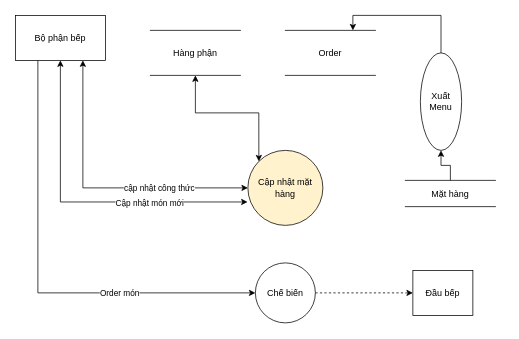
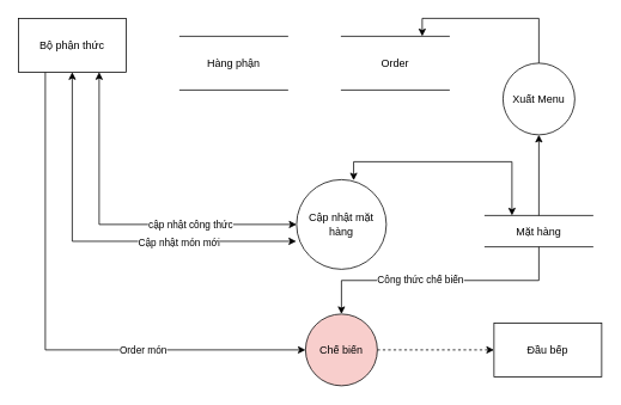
  <mxCell id="0" />
  <mxCell id="1" parent="0" />
- <mxCell id="2" value="Cập nhật mặt hàng" style="ellipse;whiteSpace=wrap;html=1;aspect=fixed;fillColor=#fff2cc;" vertex="1" parent="1"><mxGeometry x="330" y="200" width="100" height="100" as="geometry" /></mxCell>
+ <mxCell id="2" value="Cập nhật mặt hàng" style="ellipse;whiteSpace=wrap;html=1;aspect=fixed;" vertex="1" parent="1"><mxGeometry x="330" y="200" width="100" height="100" as="geometry" /></mxCell>
  <mxCell id="3" style="edgeStyle=orthogonalEdgeStyle;rounded=0;orthogonalLoop=1;jettySize=auto;html=1;entryX=0.75;entryY=0;entryDx=0;entryDy=0;exitX=0.5;exitY=0;exitDx=0;exitDy=0;" edge="1" parent="1" source="4" target="10"><mxGeometry relative="1" as="geometry" /></mxCell>
- <mxCell id="4" value="Xuất Menu" style="ellipse;whiteSpace=wrap;html=1;aspect=fixed;" vertex="1" parent="1"><mxGeometry x="560" y="70" width="55" height="130" as="geometry" /></mxCell>
+ <mxCell id="4" value="Xuất Menu" style="ellipse;whiteSpace=wrap;html=1;aspect=fixed;" vertex="1" parent="1"><mxGeometry x="560" y="70" width="80" height="80" as="geometry" /></mxCell>
  <mxCell id="5" style="edgeStyle=orthogonalEdgeStyle;rounded=0;orthogonalLoop=1;jettySize=auto;html=1;entryX=0.5;entryY=1;entryDx=0;entryDy=0;" edge="1" parent="1" source="9" target="4"><mxGeometry relative="1" as="geometry" /></mxCell>
+ <mxCell id="6" style="edgeStyle=orthogonalEdgeStyle;rounded=0;orthogonalLoop=1;jettySize=auto;html=1;exitX=0.25;exitY=0;exitDx=0;exitDy=0;entryX=0.636;entryY=0.008;entryDx=0;entryDy=0;entryPerimeter=0;startArrow=classic;startFill=1;" edge="1" parent="1" source="9" target="2"><mxGeometry relative="1" as="geometry" /></mxCell>
+ <mxCell id="7" style="edgeStyle=orthogonalEdgeStyle;rounded=0;orthogonalLoop=1;jettySize=auto;html=1;exitX=0.5;exitY=1;exitDx=0;exitDy=0;startArrow=none;startFill=0;" edge="1" parent="1" source="9" target="21"><mxGeometry relative="1" as="geometry" /></mxCell>
+ <mxCell id="8" value="Công thức chế biến" style="edgeLabel;html=1;align=center;verticalAlign=middle;resizable=0;points=[];" vertex="1" connectable="0" parent="7"><mxGeometry x="0.151" y="-1" relative="1" as="geometry"><mxPoint as="offset" /></mxGeometry></mxCell>
  <mxCell id="9" value="Mặt hàng" style="shape=partialRectangle;whiteSpace=wrap;html=1;left=0;right=0;fillColor=none;" vertex="1" parent="1"><mxGeometry x="540" y="240" width="120" height="35" as="geometry" /></mxCell>
  <mxCell id="10" value="Order" style="shape=partialRectangle;whiteSpace=wrap;html=1;left=0;right=0;fillColor=none;" vertex="1" parent="1"><mxGeometry x="380" y="40" width="120" height="60" as="geometry" /></mxCell>
- <mxCell id="11" style="edgeStyle=orthogonalEdgeStyle;rounded=0;orthogonalLoop=1;jettySize=auto;html=1;exitX=0.5;exitY=1;exitDx=0;exitDy=0;entryX=0;entryY=0;entryDx=0;entryDy=0;startArrow=classic;startFill=1;" edge="1" parent="1" source="12" target="2"><mxGeometry relative="1" as="geometry" /></mxCell>
  <mxCell id="12" value="Hàng phận" style="shape=partialRectangle;whiteSpace=wrap;html=1;left=0;right=0;fillColor=none;" vertex="1" parent="1"><mxGeometry x="200" y="40" width="120" height="60" as="geometry" /></mxCell>
  <mxCell id="13" style="edgeStyle=orthogonalEdgeStyle;rounded=0;orthogonalLoop=1;jettySize=auto;html=1;exitX=0.5;exitY=1;exitDx=0;exitDy=0;entryX=-0.004;entryY=0.688;entryDx=0;entryDy=0;entryPerimeter=0;startArrow=classic;startFill=1;" edge="1" parent="1" source="19" target="2"><mxGeometry relative="1" as="geometry" /></mxCell>
  <mxCell id="14" value="Cập nhật món mới" style="edgeLabel;html=1;align=center;verticalAlign=middle;resizable=0;points=[];" vertex="1" connectable="0" parent="13"><mxGeometry x="0.143" y="-3" relative="1" as="geometry"><mxPoint x="56" y="-2" as="offset" /></mxGeometry></mxCell>
  <mxCell id="15" style="edgeStyle=orthogonalEdgeStyle;rounded=0;orthogonalLoop=1;jettySize=auto;html=1;exitX=0.75;exitY=1;exitDx=0;exitDy=0;entryX=0;entryY=0.5;entryDx=0;entryDy=0;startArrow=classic;startFill=1;" edge="1" parent="1" source="19" target="2"><mxGeometry relative="1" as="geometry" /></mxCell>
  <mxCell id="16" value="cập nhật công thức" style="edgeLabel;html=1;align=center;verticalAlign=middle;resizable=0;points=[];" vertex="1" connectable="0" parent="15"><mxGeometry x="0.121" y="3" relative="1" as="geometry"><mxPoint x="52" y="3" as="offset" /></mxGeometry></mxCell>
  <mxCell id="17" style="edgeStyle=orthogonalEdgeStyle;rounded=0;orthogonalLoop=1;jettySize=auto;html=1;exitX=0.25;exitY=1;exitDx=0;exitDy=0;entryX=0;entryY=0.5;entryDx=0;entryDy=0;startArrow=none;startFill=0;" edge="1" parent="1" source="19" target="21"><mxGeometry relative="1" as="geometry" /></mxCell>
  <mxCell id="18" value="Order món" style="edgeLabel;html=1;align=center;verticalAlign=middle;resizable=0;points=[];" vertex="1" connectable="0" parent="17"><mxGeometry x="0.393" relative="1" as="geometry"><mxPoint as="offset" /></mxGeometry></mxCell>
- <mxCell id="19" value="Bộ phận bếp" style="rounded=0;whiteSpace=wrap;html=1;" vertex="1" parent="1"><mxGeometry x="20" y="20" width="120" height="60" as="geometry" /></mxCell>
+ <mxCell id="19" value="Bộ phận thức" style="rounded=0;whiteSpace=wrap;html=1;" vertex="1" parent="1"><mxGeometry x="20" y="20" width="120" height="60" as="geometry" /></mxCell>
  <mxCell id="20" style="edgeStyle=orthogonalEdgeStyle;rounded=0;orthogonalLoop=1;jettySize=auto;html=1;exitX=1;exitY=0.5;exitDx=0;exitDy=0;entryX=0;entryY=0.5;entryDx=0;entryDy=0;startArrow=none;startFill=0;dashed=1;" edge="1" parent="1" source="21" target="22"><mxGeometry relative="1" as="geometry" /></mxCell>
- <mxCell id="21" value="Chế biến" style="ellipse;whiteSpace=wrap;html=1;aspect=fixed;" vertex="1" parent="1"><mxGeometry x="340" y="350" width="80" height="80" as="geometry" /></mxCell>
- <mxCell id="22" value="Đầu bếp" style="rounded=0;whiteSpace=wrap;html=1;" vertex="1" parent="1"><mxGeometry x="550" y="360" width="80" height="60" as="geometry" /></mxCell>
+ <mxCell id="21" value="Chế biến" style="ellipse;whiteSpace=wrap;html=1;aspect=fixed;fillColor=#f8cecc;" vertex="1" parent="1"><mxGeometry x="340" y="350" width="80" height="80" as="geometry" /></mxCell>
+ <mxCell id="22" value="Đầu bếp" style="rounded=0;whiteSpace=wrap;html=1;" vertex="1" parent="1"><mxGeometry x="550" y="360" width="120" height="60" as="geometry" /></mxCell>
